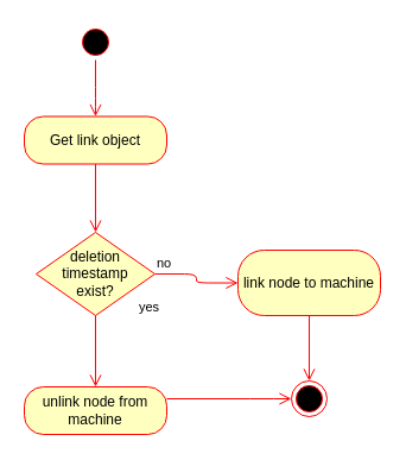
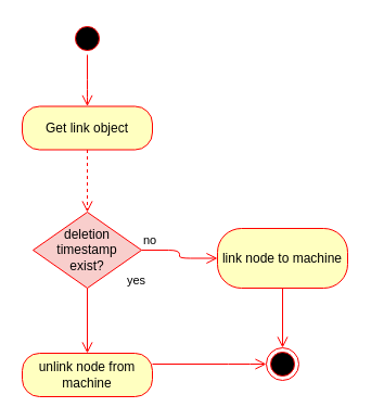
  <mxCell id="0" />
  <mxCell id="1" parent="0" />
  <mxCell id="2" value="" style="ellipse;html=1;shape=startState;fillColor=#000000;strokeColor=#ff0000;" vertex="1" parent="1"><mxGeometry x="65" y="20" width="30" height="30" as="geometry" /></mxCell>
  <mxCell id="3" value="" style="edgeStyle=orthogonalEdgeStyle;html=1;verticalAlign=bottom;endArrow=open;endSize=8;strokeColor=#ff0000;entryX=0.5;entryY=0;entryDx=0;entryDy=0;" edge="1" parent="1" source="2" target="4"><mxGeometry relative="1" as="geometry"><mxPoint x="40" y="115" as="targetPoint" /><Array as="points"><mxPoint x="80" y="83" /><mxPoint x="80" y="83" /></Array></mxGeometry></mxCell>
  <mxCell id="4" value="Get link object" style="rounded=1;whiteSpace=wrap;html=1;arcSize=40;fontColor=#000000;fillColor=#ffffc0;strokeColor=#ff0000;" vertex="1" parent="1"><mxGeometry x="20" y="97.5" width="120" height="40" as="geometry" /></mxCell>
- <mxCell id="5" value="" style="edgeStyle=orthogonalEdgeStyle;html=1;verticalAlign=bottom;endArrow=open;endSize=8;strokeColor=#ff0000;entryX=0.5;entryY=0;entryDx=0;entryDy=0;" edge="1" parent="1" source="4" target="6"><mxGeometry relative="1" as="geometry"><mxPoint x="80" y="188" as="targetPoint" /></mxGeometry></mxCell>
- <mxCell id="6" value="deletion&lt;br&gt;timestamp&lt;br&gt;exist?&lt;br&gt;" style="rhombus;whiteSpace=wrap;html=1;fillColor=#ffffc0;strokeColor=#ff0000;" vertex="1" parent="1"><mxGeometry x="30" y="195" width="100" height="70" as="geometry" /></mxCell>
+ <mxCell id="5" value="" style="edgeStyle=orthogonalEdgeStyle;html=1;verticalAlign=bottom;endArrow=open;endSize=8;strokeColor=#ff0000;entryX=0.5;entryY=0;entryDx=0;entryDy=0;dashed=1;" edge="1" parent="1" source="4" target="6"><mxGeometry relative="1" as="geometry"><mxPoint x="80" y="188" as="targetPoint" /></mxGeometry></mxCell>
+ <mxCell id="6" value="deletion&lt;br&gt;timestamp&lt;br&gt;exist?&lt;br&gt;" style="rhombus;whiteSpace=wrap;html=1;fillColor=#f8cecc;strokeColor=#ff0000;" vertex="1" parent="1"><mxGeometry x="30" y="195" width="100" height="70" as="geometry" /></mxCell>
  <mxCell id="7" value="no" style="edgeStyle=orthogonalEdgeStyle;html=1;align=left;verticalAlign=bottom;endArrow=open;endSize=8;strokeColor=#ff0000;entryX=0;entryY=0.5;entryDx=0;entryDy=0;" edge="1" parent="1" source="6" target="9"><mxGeometry x="-1" relative="1" as="geometry"><mxPoint x="200" y="225" as="targetPoint" /></mxGeometry></mxCell>
  <mxCell id="8" value="yes" style="edgeStyle=orthogonalEdgeStyle;html=1;align=left;verticalAlign=top;endArrow=open;endSize=8;strokeColor=#ff0000;entryX=0.5;entryY=0;entryDx=0;entryDy=0;" edge="1" parent="1" source="6" target="11"><mxGeometry x="-1" y="40" relative="1" as="geometry"><mxPoint x="80" y="315" as="targetPoint" /><mxPoint x="-5" y="-20" as="offset" /></mxGeometry></mxCell>
  <mxCell id="9" value="link node to machine" style="rounded=1;whiteSpace=wrap;html=1;arcSize=40;fontColor=#000000;fillColor=#ffffc0;strokeColor=#ff0000;" vertex="1" parent="1"><mxGeometry x="200" y="210" width="120" height="55" as="geometry" /></mxCell>
  <mxCell id="10" value="" style="edgeStyle=orthogonalEdgeStyle;html=1;verticalAlign=bottom;endArrow=open;endSize=8;strokeColor=#ff0000;entryX=0.5;entryY=0;entryDx=0;entryDy=0;" edge="1" source="9" parent="1" target="13"><mxGeometry relative="1" as="geometry"><mxPoint x="260" y="315" as="targetPoint" /></mxGeometry></mxCell>
  <mxCell id="11" value="unlink node from machine" style="rounded=1;whiteSpace=wrap;html=1;arcSize=40;fontColor=#000000;fillColor=#ffffc0;strokeColor=#ff0000;" vertex="1" parent="1"><mxGeometry x="20" y="325" width="120" height="40" as="geometry" /></mxCell>
  <mxCell id="12" value="" style="edgeStyle=orthogonalEdgeStyle;html=1;verticalAlign=bottom;endArrow=open;endSize=8;strokeColor=#ff0000;entryX=0;entryY=0.5;entryDx=0;entryDy=0;" edge="1" source="11" parent="1" target="13"><mxGeometry relative="1" as="geometry"><mxPoint x="80" y="415" as="targetPoint" /><Array as="points"><mxPoint x="220" y="335" /><mxPoint x="220" y="335" /></Array></mxGeometry></mxCell>
  <mxCell id="13" value="" style="ellipse;html=1;shape=endState;fillColor=#000000;strokeColor=#ff0000;" vertex="1" parent="1"><mxGeometry x="245" y="320" width="30" height="30" as="geometry" /></mxCell>
